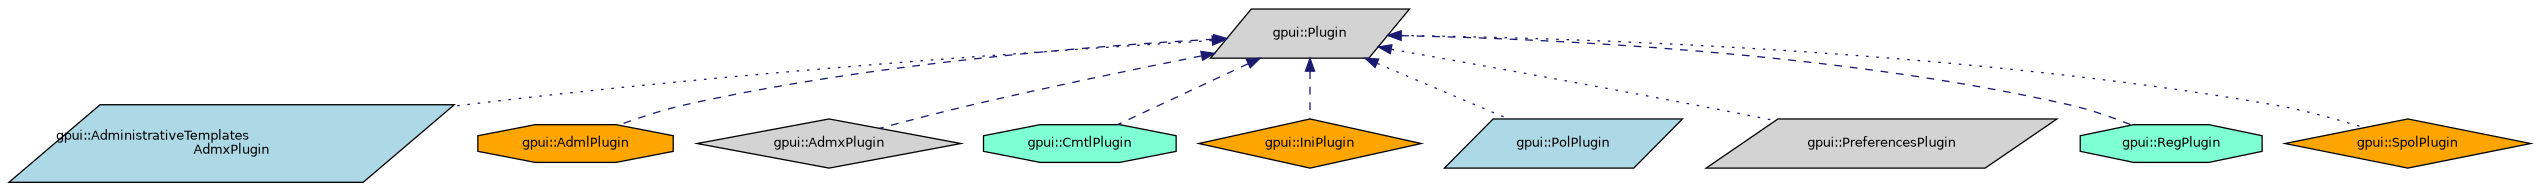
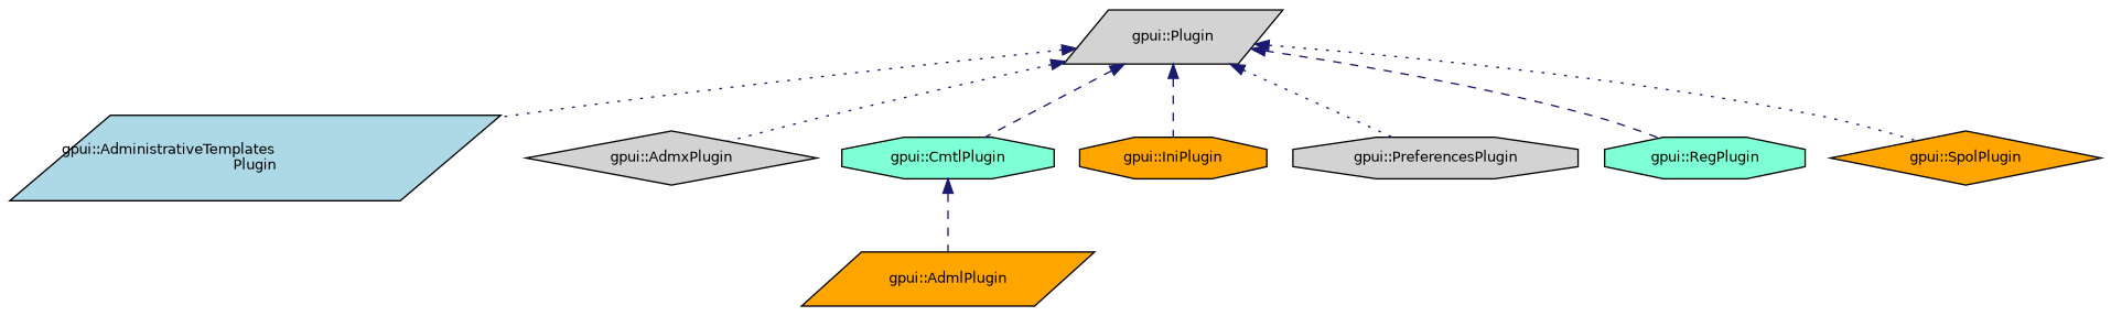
  digraph {
    rankdir=TB
    node [color=black fillcolor=lightgrey fontname=Helvetica fontsize=10 shape=octagon style=filled]
    edge [color=midnightblue dir=back fontname=Helvetica fontsize=10 labelfontname=Helvetica labelfontsize=10 style=dashed]
    n1 [fontcolor=black height=0.2 label="gpui::Plugin" shape=parallelogram width=0.4]
-   n2 [fillcolor=lightblue height=0.2 label="gpui::AdministrativeTemplates\lAdmxPlugin" shape=parallelogram width=0.4]
-   n3 [fillcolor=orange height=0.2 label="gpui::AdmlPlugin" width=0.4]
+   n2 [fillcolor=lightblue height=0.2 label="gpui::AdministrativeTemplates\lPlugin" shape=parallelogram width=0.4]
+   n3 [fillcolor=orange height=0.2 label="gpui::AdmlPlugin" shape=parallelogram width=0.4]
    n4 [height=0.2 label="gpui::AdmxPlugin" shape=diamond width=0.4]
    n5 [fillcolor=aquamarine height=0.2 label="gpui::CmtlPlugin" width=0.4]
-   n6 [fillcolor=orange height=0.2 label="gpui::IniPlugin" shape=diamond width=0.4]
-   n7 [fillcolor=lightblue height=0.2 label="gpui::PolPlugin" shape=parallelogram width=0.4]
-   n8 [height=0.2 label="gpui::PreferencesPlugin" shape=parallelogram width=0.4]
+   n6 [fillcolor=orange height=0.2 label="gpui::IniPlugin" width=0.4]
+   n8 [height=0.2 label="gpui::PreferencesPlugin" width=0.4]
    n9 [fillcolor=aquamarine height=0.2 label="gpui::RegPlugin" width=0.4]
    n10 [fillcolor=orange height=0.2 label="gpui::SpolPlugin" shape=diamond width=0.4]
    n1 -> n2 [style=dotted]
-   n1 -> n3
-   n1 -> n4
+   n5 -> n3
+   n1 -> n4 [style=dotted]
    n1 -> n5
    n1 -> n6
-   n1 -> n7 [style=dotted]
    n1 -> n8 [style=dotted]
    n1 -> n9
    n1 -> n10 [style=dotted]
  }
